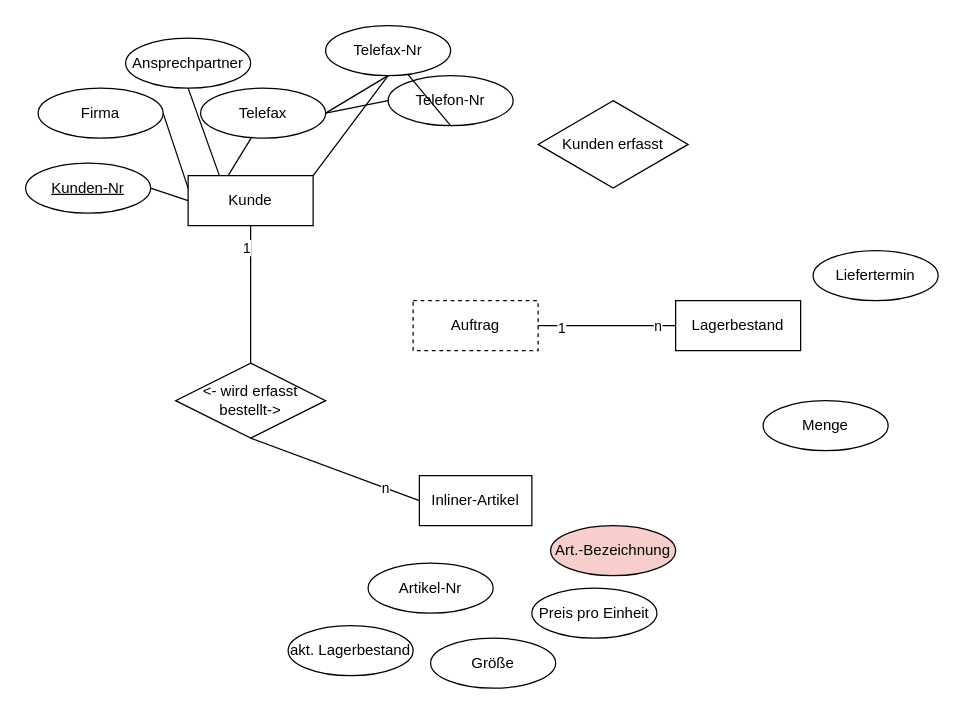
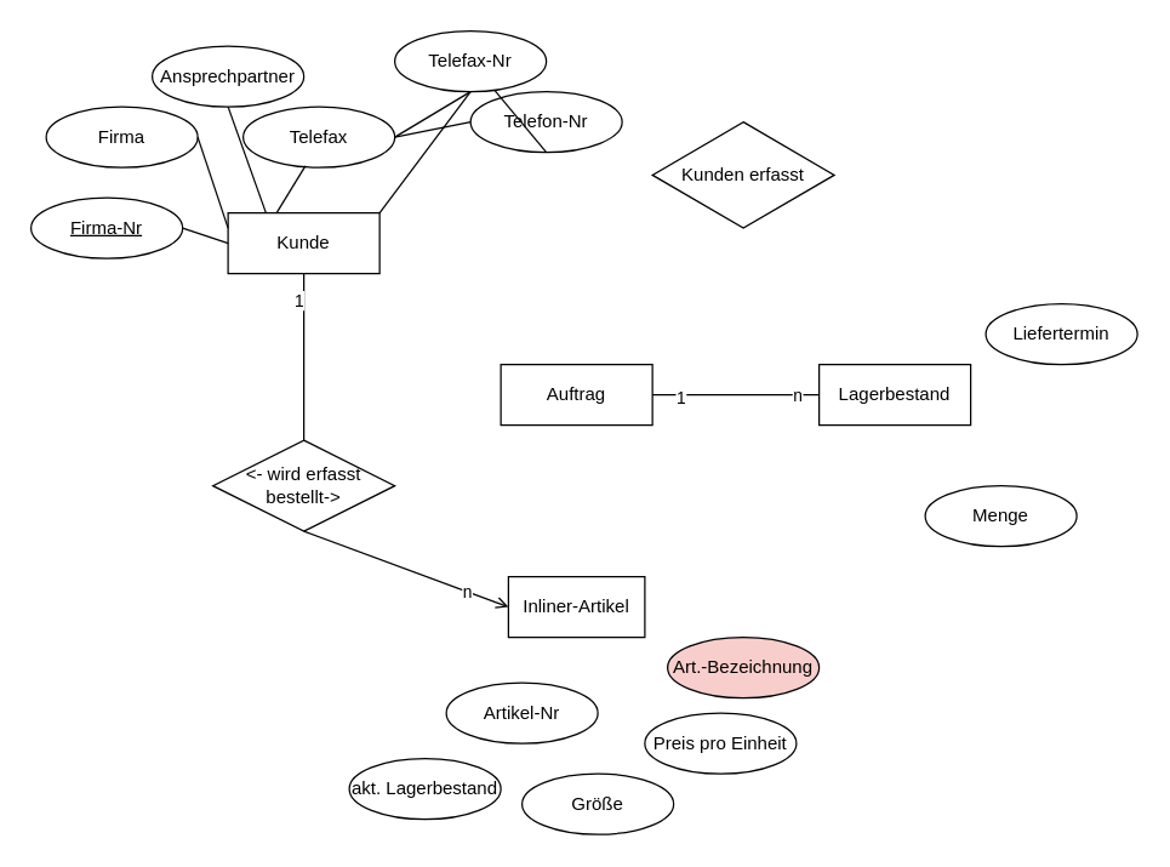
  <mxCell id="0" />
  <mxCell id="1" parent="0" />
  <mxCell id="2" value="Inliner-Artikel" style="whiteSpace=wrap;html=1;align=center;" vertex="1" parent="1"><mxGeometry x="335" y="380" width="90" height="40" as="geometry" /></mxCell>
  <mxCell id="3" value="Kunde" style="whiteSpace=wrap;html=1;align=center;" vertex="1" parent="1"><mxGeometry x="150" y="140" width="100" height="40" as="geometry" /></mxCell>
- <mxCell id="4" value="Auftrag" style="whiteSpace=wrap;html=1;align=center;dashed=1;" vertex="1" parent="1"><mxGeometry x="330" y="240" width="100" height="40" as="geometry" /></mxCell>
+ <mxCell id="4" value="Auftrag" style="whiteSpace=wrap;html=1;align=center;" vertex="1" parent="1"><mxGeometry x="330" y="240" width="100" height="40" as="geometry" /></mxCell>
  <mxCell id="5" value="Lagerbestand" style="whiteSpace=wrap;html=1;align=center;" vertex="1" parent="1"><mxGeometry x="540" y="240" width="100" height="40" as="geometry" /></mxCell>
  <mxCell id="6" value="" style="endArrow=none;html=1;rounded=0;exitX=1;exitY=0.5;exitDx=0;exitDy=0;entryX=0;entryY=0.5;entryDx=0;entryDy=0;" edge="1" parent="1" source="4" target="5"><mxGeometry relative="1" as="geometry"><mxPoint x="500" y="440" as="sourcePoint" /><mxPoint x="660" y="440" as="targetPoint" /></mxGeometry></mxCell>
  <mxCell id="7" value="1" style="edgeLabel;html=1;align=center;verticalAlign=middle;resizable=0;points=[];" vertex="1" connectable="0" parent="6"><mxGeometry x="-0.673" y="-1" relative="1" as="geometry"><mxPoint as="offset" /></mxGeometry></mxCell>
  <mxCell id="8" value="n" style="edgeLabel;html=1;align=center;verticalAlign=middle;resizable=0;points=[];" vertex="1" connectable="0" parent="6"><mxGeometry x="0.727" relative="1" as="geometry"><mxPoint as="offset" /></mxGeometry></mxCell>
- <mxCell id="9" value="&lt;u&gt;Kunden-Nr&lt;/u&gt;" style="ellipse;whiteSpace=wrap;html=1;align=center;" vertex="1" parent="1"><mxGeometry x="20" y="130" width="100" height="40" as="geometry" /></mxCell>
+ <mxCell id="9" value="&lt;u&gt;Firma-Nr&lt;/u&gt;" style="ellipse;whiteSpace=wrap;html=1;align=center;" vertex="1" parent="1"><mxGeometry x="20" y="130" width="100" height="40" as="geometry" /></mxCell>
  <mxCell id="10" value="Firma" style="ellipse;whiteSpace=wrap;html=1;align=center;" vertex="1" parent="1"><mxGeometry x="30" y="70" width="100" height="40" as="geometry" /></mxCell>
  <mxCell id="11" value="Telefax" style="ellipse;whiteSpace=wrap;html=1;align=center;" vertex="1" parent="1"><mxGeometry x="160" y="70" width="100" height="40" as="geometry" /></mxCell>
  <mxCell id="12" value="Ansprechpartner" style="ellipse;whiteSpace=wrap;html=1;align=center;" vertex="1" parent="1"><mxGeometry x="100" y="30" width="100" height="40" as="geometry" /></mxCell>
  <mxCell id="13" value="" style="endArrow=none;html=1;rounded=0;exitX=1;exitY=0.5;exitDx=0;exitDy=0;entryX=0;entryY=0.5;entryDx=0;entryDy=0;" edge="1" parent="1" source="9" target="3"><mxGeometry relative="1" as="geometry"><mxPoint x="220" y="390" as="sourcePoint" /><mxPoint x="380" y="390" as="targetPoint" /></mxGeometry></mxCell>
  <mxCell id="14" value="" style="endArrow=none;html=1;rounded=0;exitX=1;exitY=0.5;exitDx=0;exitDy=0;entryX=0;entryY=0.25;entryDx=0;entryDy=0;" edge="1" parent="1" source="10" target="3"><mxGeometry relative="1" as="geometry"><mxPoint x="130" y="160" as="sourcePoint" /><mxPoint x="160" y="170" as="targetPoint" /></mxGeometry></mxCell>
  <mxCell id="15" value="" style="endArrow=none;html=1;rounded=0;exitX=0.5;exitY=1;exitDx=0;exitDy=0;entryX=0.25;entryY=0;entryDx=0;entryDy=0;" edge="1" parent="1" source="12" target="3"><mxGeometry relative="1" as="geometry"><mxPoint x="140" y="170" as="sourcePoint" /><mxPoint x="170" y="180" as="targetPoint" /></mxGeometry></mxCell>
  <mxCell id="16" value="" style="endArrow=none;html=1;rounded=0;exitX=0.32;exitY=0;exitDx=0;exitDy=0;entryX=0.41;entryY=0.975;entryDx=0;entryDy=0;exitPerimeter=0;entryPerimeter=0;" edge="1" parent="1" source="3" target="11"><mxGeometry relative="1" as="geometry"><mxPoint x="150" y="180" as="sourcePoint" /><mxPoint x="180" y="190" as="targetPoint" /></mxGeometry></mxCell>
  <mxCell id="17" value="Telefax-Nr" style="ellipse;whiteSpace=wrap;html=1;align=center;" vertex="1" parent="1"><mxGeometry x="260" width="100" height="40" as="geometry" y="20" /></mxCell>
  <mxCell id="18" value="Telefon-Nr" style="ellipse;whiteSpace=wrap;html=1;align=center;" vertex="1" parent="1"><mxGeometry x="310" y="60" width="100" height="40" as="geometry" /></mxCell>
  <mxCell id="19" value="" style="endArrow=none;html=1;rounded=0;exitX=1;exitY=0.5;exitDx=0;exitDy=0;entryX=0;entryY=0.5;entryDx=0;entryDy=0;" edge="1" parent="1" source="11" target="18"><mxGeometry relative="1" as="geometry"><mxPoint x="340" y="130" as="sourcePoint" /><mxPoint x="500" y="130" as="targetPoint" /></mxGeometry></mxCell>
  <mxCell id="20" value="" style="endArrow=none;html=1;rounded=0;exitX=1;exitY=0.5;exitDx=0;exitDy=0;entryX=0.5;entryY=1;entryDx=0;entryDy=0;" edge="1" parent="1" source="11" target="17"><mxGeometry relative="1" as="geometry"><mxPoint x="260" y="170" as="sourcePoint" /><mxPoint x="300" y="70" as="targetPoint" /></mxGeometry></mxCell>
  <mxCell id="21" value="" style="endArrow=none;html=1;rounded=0;exitX=0.5;exitY=1;exitDx=0;exitDy=0;" edge="1" parent="1" source="18" target="17"><mxGeometry relative="1" as="geometry"><mxPoint x="360" y="120" as="sourcePoint" /><mxPoint x="380" y="390" as="targetPoint" /></mxGeometry></mxCell>
  <mxCell id="22" value="" style="endArrow=none;html=1;rounded=0;exitX=0.5;exitY=1;exitDx=0;exitDy=0;entryX=1;entryY=0;entryDx=0;entryDy=0;" edge="1" parent="1" source="17" target="3"><mxGeometry relative="1" as="geometry"><mxPoint x="170" y="260" as="sourcePoint" /><mxPoint x="330" y="260" as="targetPoint" /></mxGeometry></mxCell>
  <mxCell id="23" value="&amp;lt;- wird erfasst&lt;br&gt;bestellt-&amp;gt;" style="shape=rhombus;perimeter=rhombusPerimeter;whiteSpace=wrap;html=1;align=center;" vertex="1" parent="1"><mxGeometry x="140" y="290" width="120" height="60" as="geometry" /></mxCell>
  <mxCell id="24" value="" style="endArrow=none;html=1;rounded=0;exitX=0.5;exitY=1;exitDx=0;exitDy=0;entryX=0.5;entryY=0;entryDx=0;entryDy=0;" edge="1" parent="1" source="3" target="23"><mxGeometry relative="1" as="geometry"><mxPoint x="170" y="250" as="sourcePoint" /><mxPoint x="330" y="250" as="targetPoint" /></mxGeometry></mxCell>
  <mxCell id="25" value="1" style="edgeLabel;html=1;align=center;verticalAlign=middle;resizable=0;points=[];" vertex="1" connectable="0" parent="24"><mxGeometry x="-0.629" y="-4" relative="1" as="geometry"><mxPoint y="-3" as="offset" /></mxGeometry></mxCell>
- <mxCell id="26" value="n" style="endArrow=none;html=1;rounded=0;entryX=0;entryY=0.5;entryDx=0;entryDy=0;exitX=0.5;exitY=1;exitDx=0;exitDy=0;" edge="1" parent="1" source="23" target="2"><mxGeometry x="0.6" relative="1" as="geometry"><mxPoint x="450" y="210" as="sourcePoint" /><mxPoint x="190" y="200" as="targetPoint" /><mxPoint as="offset" /></mxGeometry></mxCell>
+ <mxCell id="26" value="n" style="endArrow=open;html=1;rounded=0;entryX=0;entryY=0.5;entryDx=0;entryDy=0;exitX=0.5;exitY=1;exitDx=0;exitDy=0;" edge="1" parent="1" source="23" target="2"><mxGeometry x="0.6" relative="1" as="geometry"><mxPoint x="450" y="210" as="sourcePoint" /><mxPoint x="190" y="200" as="targetPoint" /><mxPoint as="offset" /></mxGeometry></mxCell>
  <mxCell id="27" value="Artikel-Nr" style="ellipse;whiteSpace=wrap;html=1;align=center;" vertex="1" parent="1"><mxGeometry x="294" y="450" width="100" height="40" as="geometry" /></mxCell>
  <mxCell id="28" value="Größe" style="ellipse;whiteSpace=wrap;html=1;align=center;" vertex="1" parent="1"><mxGeometry x="344" y="510" width="100" height="40" as="geometry" /></mxCell>
  <mxCell id="29" value="Preis pro Einheit" style="ellipse;whiteSpace=wrap;html=1;align=center;" vertex="1" parent="1"><mxGeometry x="425" y="470" width="100" height="40" as="geometry" /></mxCell>
  <mxCell id="30" value="akt. Lagerbestand" style="ellipse;whiteSpace=wrap;html=1;align=center;" vertex="1" parent="1"><mxGeometry x="230" y="500" width="100" height="40" as="geometry" /></mxCell>
  <mxCell id="31" value="Art.-Bezeichnung" style="ellipse;whiteSpace=wrap;html=1;align=center;fillColor=#f8cecc;" vertex="1" parent="1"><mxGeometry x="440" y="420" width="100" height="40" as="geometry" /></mxCell>
  <mxCell id="32" value="Menge" style="ellipse;whiteSpace=wrap;html=1;align=center;" vertex="1" parent="1"><mxGeometry x="610" y="320" width="100" height="40" as="geometry" /></mxCell>
  <mxCell id="33" value="Liefertermin" style="ellipse;whiteSpace=wrap;html=1;align=center;" vertex="1" parent="1"><mxGeometry x="650" y="200" width="100" height="40" as="geometry" /></mxCell>
  <mxCell id="34" value="Kunden erfasst" style="shape=rhombus;perimeter=rhombusPerimeter;whiteSpace=wrap;html=1;align=center;" vertex="1" parent="1"><mxGeometry x="430" y="80" width="120" height="70" as="geometry" /></mxCell>
